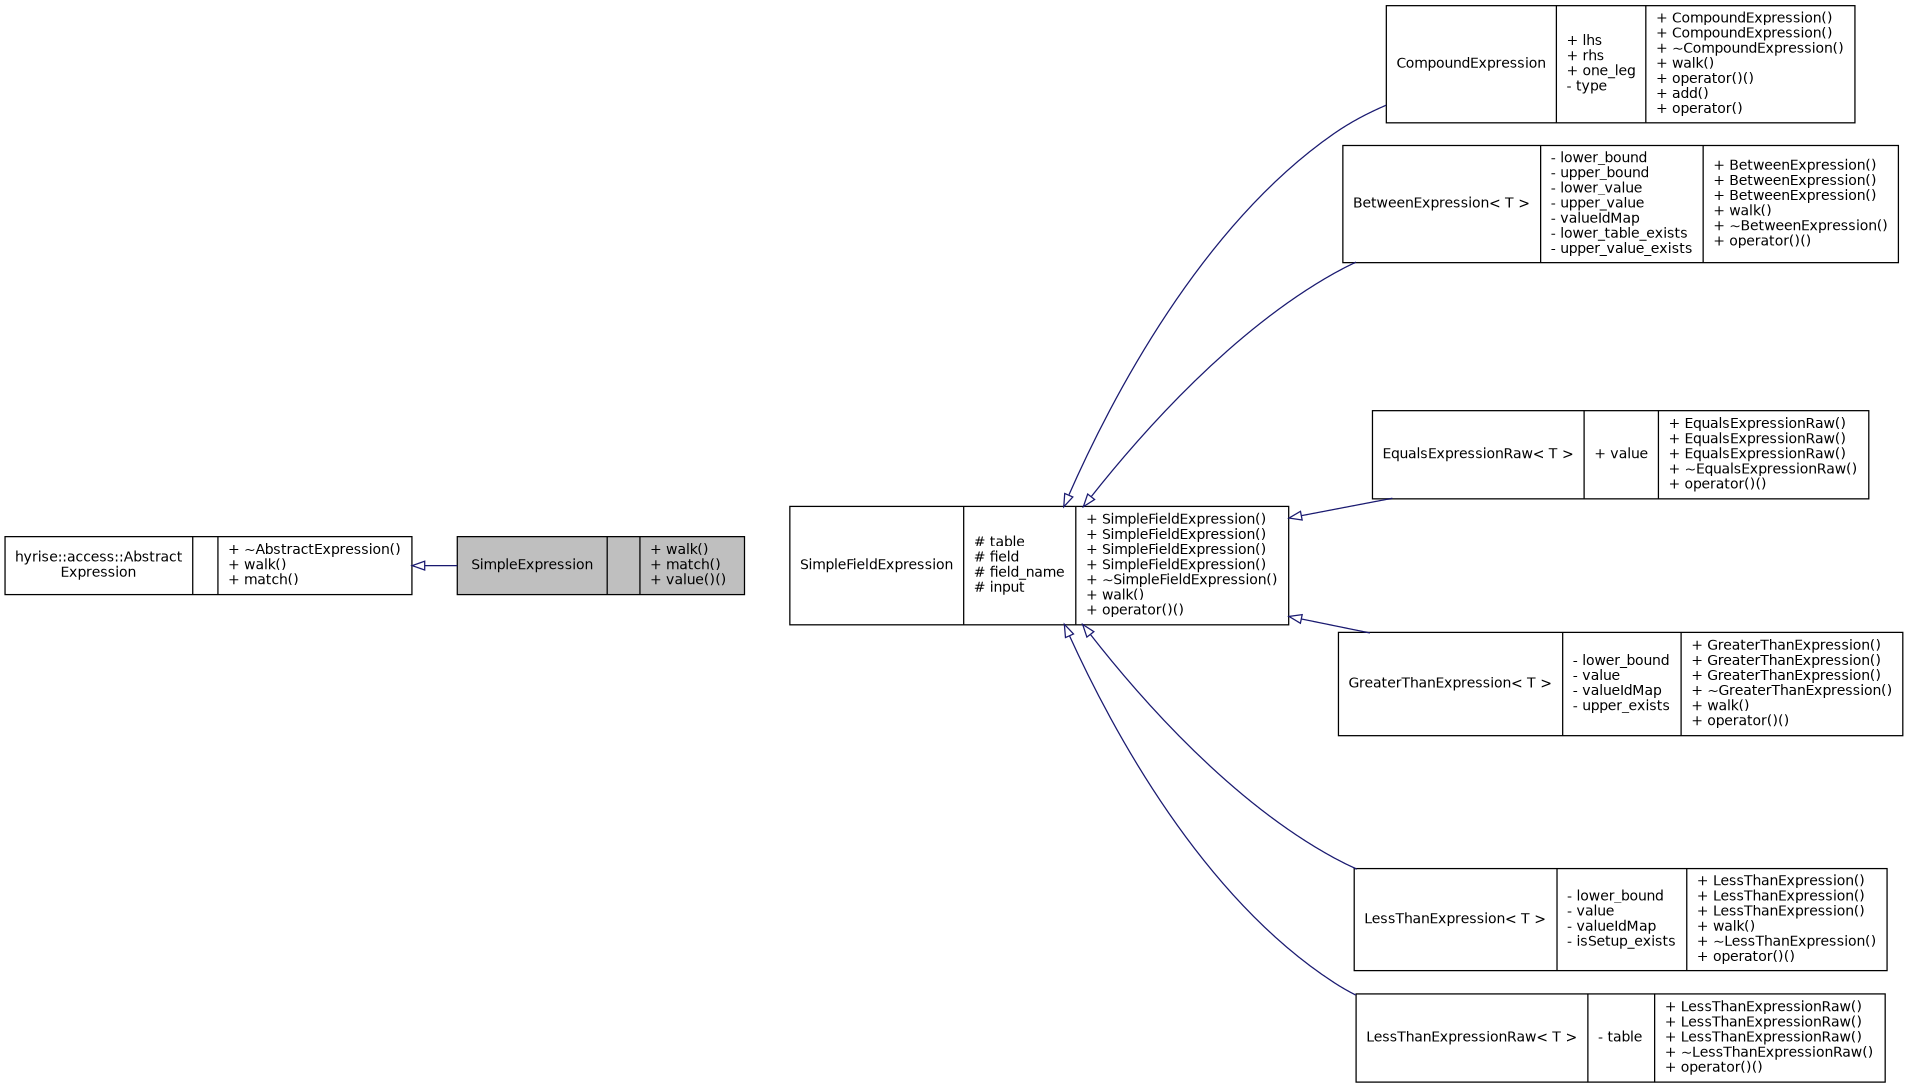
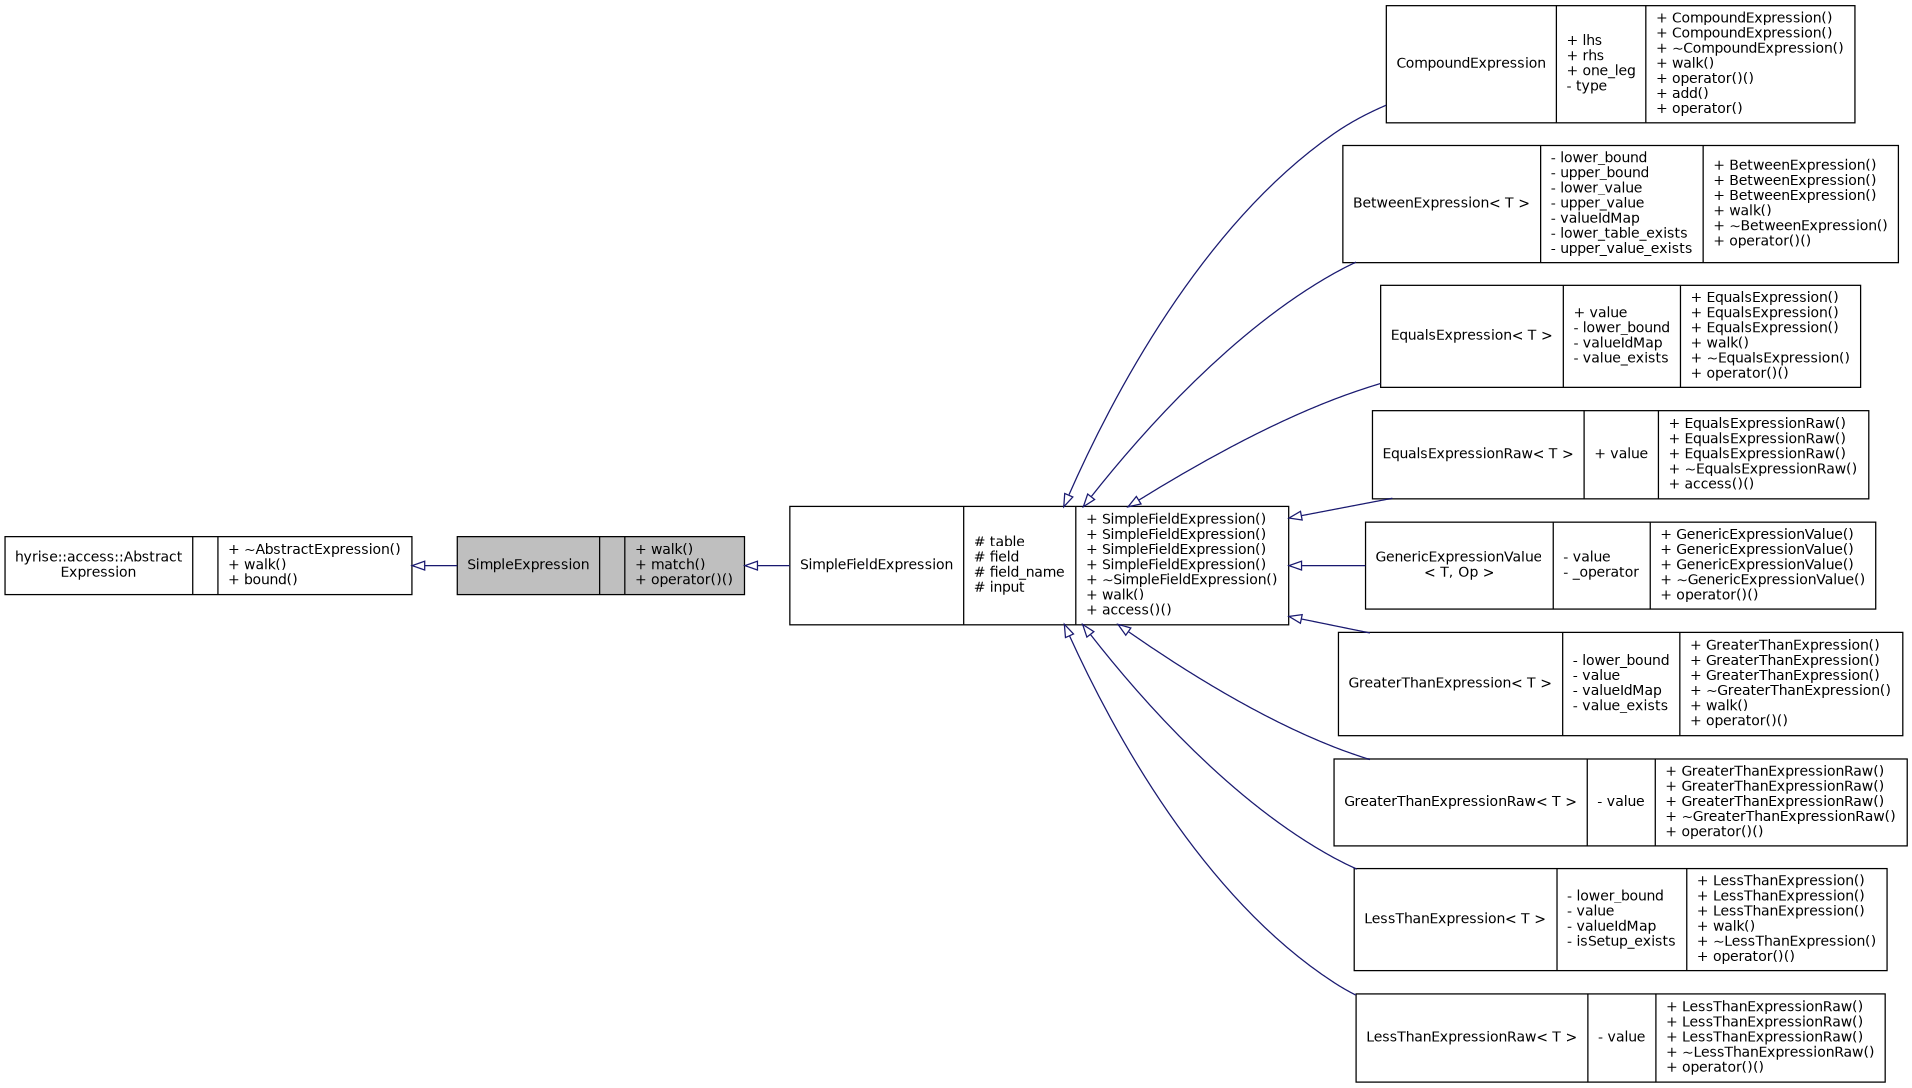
  digraph {
    rankdir=LR
    node [color=black fillcolor=white fontname=Helvetica fontsize=11 shape=record style=filled]
    edge [arrowtail=onormal color=midnightblue dir=back fontname=Helvetica fontsize=11 labelfontname=Helvetica labelfontsize=11 style=solid]
-   n1 [fillcolor=grey75 fontcolor=black height=0.2 label="{SimpleExpression\n||+ walk()\l+ match()\l+ value()()\l}" width=0.4]
-   n2 [height=0.2 label="{SimpleFieldExpression\n|# table\l# field\l# field_name\l# input\l|+ SimpleFieldExpression()\l+ SimpleFieldExpression()\l+ SimpleFieldExpression()\l+ SimpleFieldExpression()\l+ ~SimpleFieldExpression()\l+ walk()\l+ operator()()\l}" width=0.4]
+   n1 [fillcolor=grey75 fontcolor=black height=0.2 label="{SimpleExpression\n||+ walk()\l+ match()\l+ operator()()\l}" width=0.4]
+   n2 [height=0.2 label="{SimpleFieldExpression\n|# table\l# field\l# field_name\l# input\l|+ SimpleFieldExpression()\l+ SimpleFieldExpression()\l+ SimpleFieldExpression()\l+ SimpleFieldExpression()\l+ ~SimpleFieldExpression()\l+ walk()\l+ access()()\l}" width=0.4]
    n3 [height=0.2 label="{CompoundExpression\n|+ lhs\l+ rhs\l+ one_leg\l- type\l|+ CompoundExpression()\l+ CompoundExpression()\l+ ~CompoundExpression()\l+ walk()\l+ operator()()\l+ add()\l+ operator()\l}" width=0.4]
    n4 [height=0.2 label="{BetweenExpression\< T \>\n|- lower_bound\l- upper_bound\l- lower_value\l- upper_value\l- valueIdMap\l- lower_table_exists\l- upper_value_exists\l|+ BetweenExpression()\l+ BetweenExpression()\l+ BetweenExpression()\l+ walk()\l+ ~BetweenExpression()\l+ operator()()\l}" width=0.4]
-   n6 [height=0.2 label="{EqualsExpressionRaw\< T \>\n|+ value\l|+ EqualsExpressionRaw()\l+ EqualsExpressionRaw()\l+ EqualsExpressionRaw()\l+ ~EqualsExpressionRaw()\l+ operator()()\l}" width=0.4]
-   n8 [height=0.2 label="{GreaterThanExpression\< T \>\n|- lower_bound\l- value\l- valueIdMap\l- upper_exists\l|+ GreaterThanExpression()\l+ GreaterThanExpression()\l+ GreaterThanExpression()\l+ ~GreaterThanExpression()\l+ walk()\l+ operator()()\l}" width=0.4]
+   n5 [height=0.2 label="{EqualsExpression\< T \>\n|+ value\l- lower_bound\l- valueIdMap\l- value_exists\l|+ EqualsExpression()\l+ EqualsExpression()\l+ EqualsExpression()\l+ walk()\l+ ~EqualsExpression()\l+ operator()()\l}" width=0.4]
+   n6 [height=0.2 label="{EqualsExpressionRaw\< T \>\n|+ value\l|+ EqualsExpressionRaw()\l+ EqualsExpressionRaw()\l+ EqualsExpressionRaw()\l+ ~EqualsExpressionRaw()\l+ access()()\l}" width=0.4]
+   n7 [height=0.2 label="{GenericExpressionValue\l\< T, Op \>\n|- value\l- _operator\l|+ GenericExpressionValue()\l+ GenericExpressionValue()\l+ GenericExpressionValue()\l+ ~GenericExpressionValue()\l+ operator()()\l}" width=0.4]
+   n8 [height=0.2 label="{GreaterThanExpression\< T \>\n|- lower_bound\l- value\l- valueIdMap\l- value_exists\l|+ GreaterThanExpression()\l+ GreaterThanExpression()\l+ GreaterThanExpression()\l+ ~GreaterThanExpression()\l+ walk()\l+ operator()()\l}" width=0.4]
+   n9 [height=0.2 label="{GreaterThanExpressionRaw\< T \>\n|- value\l|+ GreaterThanExpressionRaw()\l+ GreaterThanExpressionRaw()\l+ GreaterThanExpressionRaw()\l+ ~GreaterThanExpressionRaw()\l+ operator()()\l}" width=0.4]
    n10 [height=0.2 label="{LessThanExpression\< T \>\n|- lower_bound\l- value\l- valueIdMap\l- isSetup_exists\l|+ LessThanExpression()\l+ LessThanExpression()\l+ LessThanExpression()\l+ walk()\l+ ~LessThanExpression()\l+ operator()()\l}" width=0.4]
-   n11 [height=0.2 label="{LessThanExpressionRaw\< T \>\n|- table\l|+ LessThanExpressionRaw()\l+ LessThanExpressionRaw()\l+ LessThanExpressionRaw()\l+ ~LessThanExpressionRaw()\l+ operator()()\l}" width=0.4]
-   n12 [height=0.2 label="{hyrise::access::Abstract\lExpression\n||+ ~AbstractExpression()\l+ walk()\l+ match()\l}" width=0.4]
+   n11 [height=0.2 label="{LessThanExpressionRaw\< T \>\n|- value\l|+ LessThanExpressionRaw()\l+ LessThanExpressionRaw()\l+ LessThanExpressionRaw()\l+ ~LessThanExpressionRaw()\l+ operator()()\l}" width=0.4]
+   n12 [height=0.2 label="{hyrise::access::Abstract\lExpression\n||+ ~AbstractExpression()\l+ walk()\l+ bound()\l}" width=0.4]
+   n1 -> n2
    n2 -> n3
    n2 -> n4
+   n2 -> n5
    n2 -> n6
+   n2 -> n7
    n2 -> n8
+   n2 -> n9
    n2 -> n10
    n2 -> n11
    n12 -> n1
  }
